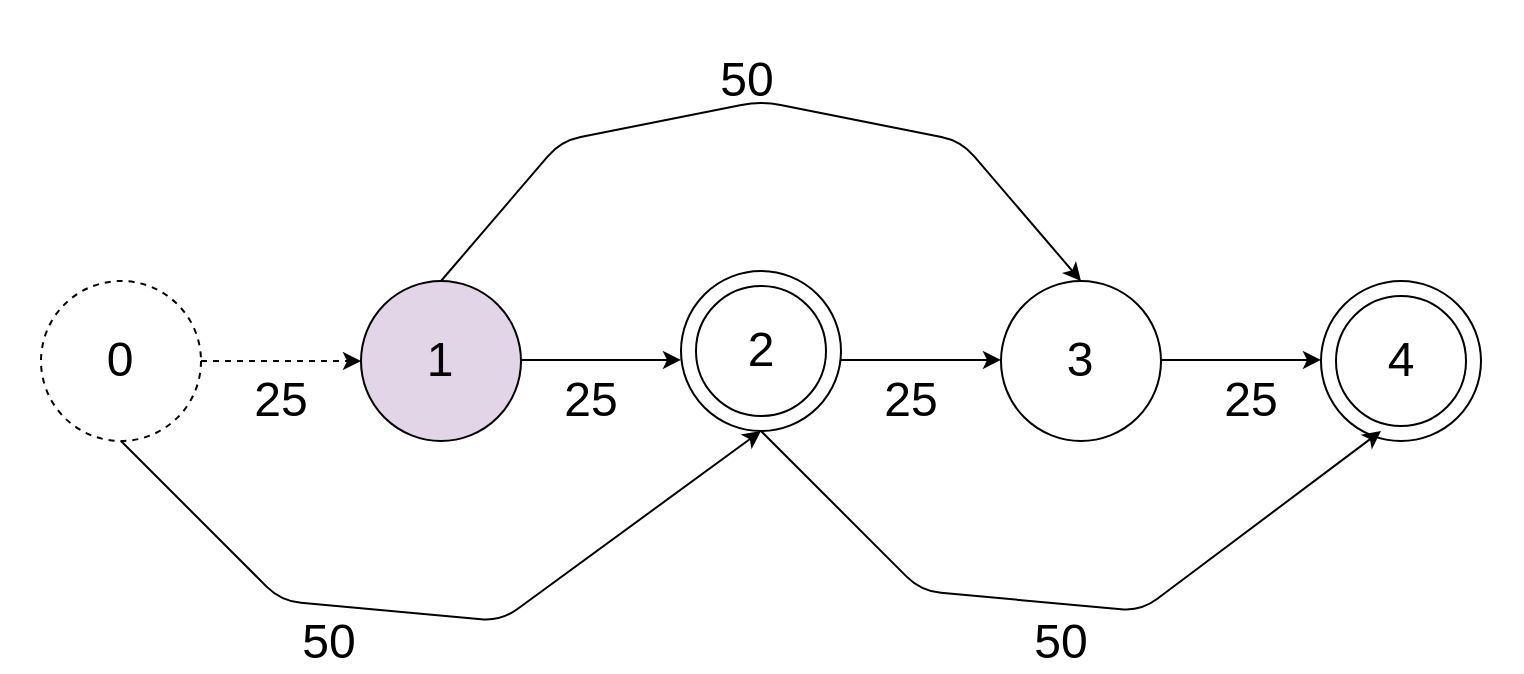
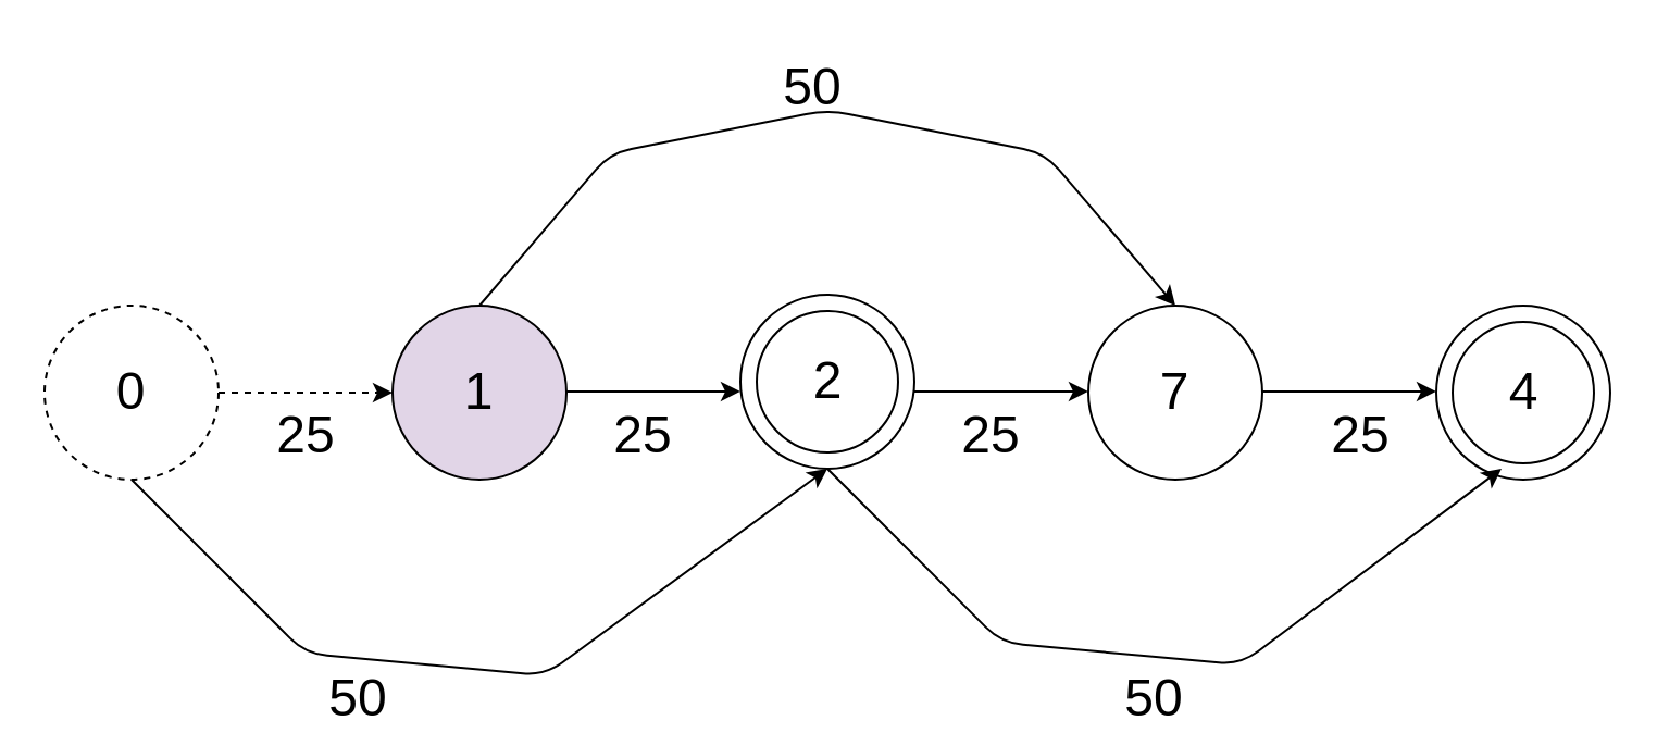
  <mxCell id="0" />
  <mxCell id="1" parent="0" />
  <mxCell id="2" value="&lt;font style=&quot;font-size: 24px;&quot;&gt;2&lt;/font&gt;" style="ellipse;whiteSpace=wrap;html=1;aspect=fixed;" vertex="1" parent="1"><mxGeometry x="340" y="135" width="80" height="80" as="geometry" /></mxCell>
  <mxCell id="3" value="2" style="ellipse;whiteSpace=wrap;html=1;aspect=fixed;fontSize=24;" vertex="1" parent="1"><mxGeometry x="347.5" y="142.5" width="65" height="65" as="geometry" /></mxCell>
  <mxCell id="4" value="&lt;font style=&quot;font-size: 24px;&quot;&gt;0&lt;/font&gt;" style="ellipse;whiteSpace=wrap;html=1;aspect=fixed;dashed=1;" vertex="1" parent="1"><mxGeometry x="20" y="140" width="80" height="80" as="geometry" /></mxCell>
  <mxCell id="5" value="&lt;font style=&quot;font-size: 24px;&quot;&gt;1&lt;/font&gt;" style="ellipse;whiteSpace=wrap;html=1;aspect=fixed;fillColor=#e1d5e7;" vertex="1" parent="1"><mxGeometry x="180" y="140" width="80" height="80" as="geometry" /></mxCell>
- <mxCell id="6" value="&lt;font style=&quot;font-size: 24px;&quot;&gt;3&lt;/font&gt;" style="ellipse;whiteSpace=wrap;html=1;aspect=fixed;" vertex="1" parent="1"><mxGeometry x="500" y="140" width="80" height="80" as="geometry" /></mxCell>
+ <mxCell id="6" value="&lt;font style=&quot;font-size: 24px;&quot;&gt;7&lt;/font&gt;" style="ellipse;whiteSpace=wrap;html=1;aspect=fixed;" vertex="1" parent="1"><mxGeometry x="500" y="140" width="80" height="80" as="geometry" /></mxCell>
  <mxCell id="7" value="4" style="ellipse;whiteSpace=wrap;html=1;aspect=fixed;" vertex="1" parent="1"><mxGeometry x="660" y="140" width="80" height="80" as="geometry" /></mxCell>
  <mxCell id="8" value="" style="endArrow=classic;html=1;fontSize=24;exitX=1;exitY=0.5;exitDx=0;exitDy=0;entryX=0;entryY=0.5;entryDx=0;entryDy=0;dashed=1;" edge="1" parent="1" source="4" target="5"><mxGeometry width="50" height="50" relative="1" as="geometry"><mxPoint x="400" y="210" as="sourcePoint" /><mxPoint x="450" y="160" as="targetPoint" /></mxGeometry></mxCell>
  <mxCell id="9" value="" style="endArrow=classic;html=1;fontSize=24;exitX=1;exitY=0.5;exitDx=0;exitDy=0;entryX=0;entryY=0.5;entryDx=0;entryDy=0;" edge="1" parent="1"><mxGeometry width="50" height="50" relative="1" as="geometry"><mxPoint x="260" y="179.47" as="sourcePoint" /><mxPoint x="340" y="179.47" as="targetPoint" /></mxGeometry></mxCell>
  <mxCell id="10" value="" style="endArrow=classic;html=1;fontSize=24;exitX=1;exitY=0.5;exitDx=0;exitDy=0;entryX=0;entryY=0.5;entryDx=0;entryDy=0;" edge="1" parent="1"><mxGeometry width="50" height="50" relative="1" as="geometry"><mxPoint x="420" y="179.47" as="sourcePoint" /><mxPoint x="500" y="179.47" as="targetPoint" /></mxGeometry></mxCell>
  <mxCell id="11" value="" style="endArrow=classic;html=1;fontSize=24;exitX=1;exitY=0.5;exitDx=0;exitDy=0;entryX=0;entryY=0.5;entryDx=0;entryDy=0;" edge="1" parent="1"><mxGeometry width="50" height="50" relative="1" as="geometry"><mxPoint x="580" y="179.47" as="sourcePoint" /><mxPoint x="660" y="179.47" as="targetPoint" /></mxGeometry></mxCell>
  <mxCell id="12" value="" style="endArrow=classic;html=1;fontSize=24;entryX=0.5;entryY=0;entryDx=0;entryDy=0;" edge="1" parent="1" target="6"><mxGeometry width="50" height="50" relative="1" as="geometry"><mxPoint x="220" y="140" as="sourcePoint" /><mxPoint x="270" y="90" as="targetPoint" /><Array as="points"><mxPoint x="280" y="70" /><mxPoint x="380" y="50" /><mxPoint x="480" y="70" /></Array></mxGeometry></mxCell>
  <mxCell id="13" value="" style="endArrow=classic;html=1;fontSize=24;entryX=0.5;entryY=1;entryDx=0;entryDy=0;exitX=0.5;exitY=1;exitDx=0;exitDy=0;" edge="1" parent="1" source="4" target="2"><mxGeometry width="50" height="50" relative="1" as="geometry"><mxPoint x="90" y="270" as="sourcePoint" /><mxPoint x="410" y="270" as="targetPoint" /><Array as="points"><mxPoint x="140" y="300" /><mxPoint x="250" y="310" /></Array></mxGeometry></mxCell>
  <mxCell id="14" value="50" style="edgeLabel;html=1;align=center;verticalAlign=middle;resizable=0;points=[];fontSize=24;" vertex="1" connectable="0" parent="13"><mxGeometry x="-0.286" y="-5" relative="1" as="geometry"><mxPoint y="13" as="offset" /></mxGeometry></mxCell>
  <mxCell id="15" value="" style="endArrow=classic;html=1;fontSize=24;exitX=0.5;exitY=1;exitDx=0;exitDy=0;" edge="1" parent="1"><mxGeometry width="50" height="50" relative="1" as="geometry"><mxPoint x="380" y="215" as="sourcePoint" /><mxPoint x="690" y="215" as="targetPoint" /><Array as="points"><mxPoint x="460" y="295" /><mxPoint x="570" y="305" /></Array></mxGeometry></mxCell>
  <mxCell id="16" value="50" style="edgeLabel;html=1;align=center;verticalAlign=middle;resizable=0;points=[];fontSize=24;" vertex="1" connectable="0" parent="15"><mxGeometry x="-0.018" y="-2" relative="1" as="geometry"><mxPoint y="17" as="offset" /></mxGeometry></mxCell>
  <mxCell id="17" value="4" style="ellipse;whiteSpace=wrap;html=1;aspect=fixed;fontSize=24;" vertex="1" parent="1"><mxGeometry x="667.5" y="147.5" width="65" height="65" as="geometry" /></mxCell>
  <mxCell id="18" value="50" style="text;html=1;align=center;verticalAlign=middle;resizable=0;points=[];autosize=1;strokeColor=none;fillColor=none;fontSize=24;" vertex="1" parent="1"><mxGeometry x="347.5" y="20" width="50" height="40" as="geometry" /></mxCell>
  <mxCell id="19" value="25" style="text;html=1;align=center;verticalAlign=middle;resizable=0;points=[];autosize=1;strokeColor=none;fillColor=none;fontSize=24;" vertex="1" parent="1"><mxGeometry x="115" y="180" width="50" height="40" as="geometry" /></mxCell>
  <mxCell id="20" value="25" style="text;html=1;align=center;verticalAlign=middle;resizable=0;points=[];autosize=1;strokeColor=none;fillColor=none;fontSize=24;" vertex="1" parent="1"><mxGeometry x="270" y="180" width="50" height="40" as="geometry" /></mxCell>
  <mxCell id="21" value="25" style="text;html=1;align=center;verticalAlign=middle;resizable=0;points=[];autosize=1;strokeColor=none;fillColor=none;fontSize=24;" vertex="1" parent="1"><mxGeometry x="430" y="180" width="50" height="40" as="geometry" /></mxCell>
  <mxCell id="22" value="25" style="text;html=1;align=center;verticalAlign=middle;resizable=0;points=[];autosize=1;strokeColor=none;fillColor=none;fontSize=24;" vertex="1" parent="1"><mxGeometry x="600" y="180" width="50" height="40" as="geometry" /></mxCell>
